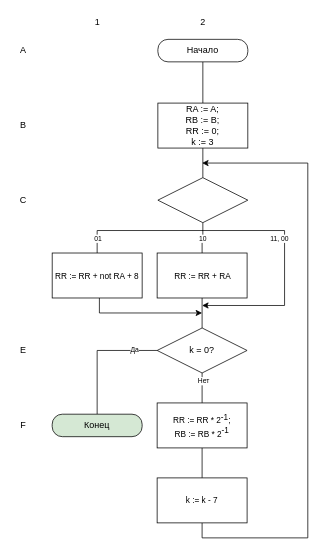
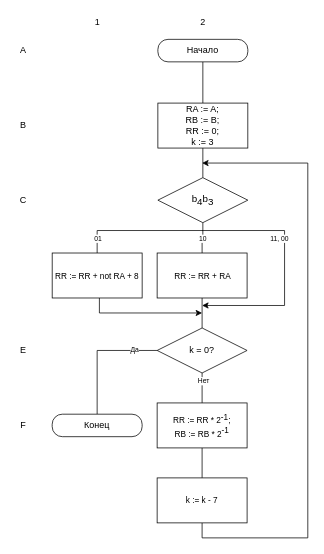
  <mxCell id="0" />
  <mxCell id="1" parent="0" />
  <mxCell id="2" style="edgeStyle=orthogonalEdgeStyle;rounded=0;orthogonalLoop=1;jettySize=auto;html=1;exitX=0;exitY=0.5;exitDx=0;exitDy=0;entryX=0.5;entryY=0;entryDx=0;entryDy=0;fontSize=9;endArrow=none;endFill=0;" parent="1" source="6" target="24" edge="1"><mxGeometry relative="1" as="geometry" /></mxCell>
  <mxCell id="3" value="Да" style="text;html=1;align=center;verticalAlign=middle;resizable=0;points=[];;labelBackgroundColor=#ffffff;fontSize=9;" parent="2" vertex="1" connectable="0"><mxGeometry x="-0.408" y="-1" relative="1" as="geometry"><mxPoint x="18.5" y="0.5" as="offset" /></mxGeometry></mxCell>
  <mxCell id="4" style="edgeStyle=orthogonalEdgeStyle;rounded=0;orthogonalLoop=1;jettySize=auto;html=1;exitX=0.5;exitY=1;exitDx=0;exitDy=0;entryX=0.5;entryY=0;entryDx=0;entryDy=0;fontSize=9;endArrow=none;endFill=0;" parent="1" source="6" target="23" edge="1"><mxGeometry relative="1" as="geometry"><Array as="points"><mxPoint x="269" y="497" /><mxPoint x="269" y="497" /></Array></mxGeometry></mxCell>
  <mxCell id="5" value="Нет" style="text;html=1;align=center;verticalAlign=middle;resizable=0;points=[];;labelBackgroundColor=#ffffff;fontSize=9;" parent="4" vertex="1" connectable="0"><mxGeometry x="-0.408" y="-1" relative="1" as="geometry"><mxPoint x="2" y="-2" as="offset" /></mxGeometry></mxCell>
  <mxCell id="6" value="" style="rhombus;whiteSpace=wrap;html=1;" parent="1" vertex="1"><mxGeometry x="209" y="437" width="120" height="60" as="geometry" /></mxCell>
  <mxCell id="7" style="edgeStyle=orthogonalEdgeStyle;rounded=0;orthogonalLoop=1;jettySize=auto;html=1;exitX=0.5;exitY=1;exitDx=0;exitDy=0;entryX=0.5;entryY=0;entryDx=0;entryDy=0;fontSize=9;endArrow=none;endFill=0;" parent="1" source="8" target="10" edge="1"><mxGeometry relative="1" as="geometry" /></mxCell>
  <mxCell id="8" value="Начало" style="rounded=1;whiteSpace=wrap;html=1;imageHeight=24;arcSize=45;" parent="1" vertex="1"><mxGeometry x="210" y="52" width="120" height="30" as="geometry" /></mxCell>
  <mxCell id="9" style="edgeStyle=orthogonalEdgeStyle;rounded=0;orthogonalLoop=1;jettySize=auto;html=1;exitX=0.5;exitY=1;exitDx=0;exitDy=0;fontSize=9;entryX=0.5;entryY=0;entryDx=0;entryDy=0;endArrow=none;endFill=0;" parent="1" source="10" target="17" edge="1"><mxGeometry relative="1" as="geometry"><mxPoint x="270" y="217" as="targetPoint" /></mxGeometry></mxCell>
  <mxCell id="10" value="" style="rounded=0;whiteSpace=wrap;html=1;" parent="1" vertex="1"><mxGeometry x="210" y="137" width="120" height="60" as="geometry" /></mxCell>
  <mxCell id="11" style="edgeStyle=orthogonalEdgeStyle;rounded=0;orthogonalLoop=1;jettySize=auto;html=1;entryX=0.5;entryY=0;entryDx=0;entryDy=0;fontSize=9;endArrow=none;endFill=0;" parent="1" target="19" edge="1"><mxGeometry relative="1" as="geometry"><mxPoint x="270" y="307" as="sourcePoint" /><Array as="points"><mxPoint x="129" y="307" /></Array></mxGeometry></mxCell>
  <mxCell id="12" value="01" style="text;html=1;align=center;verticalAlign=middle;resizable=0;points=[];;labelBackgroundColor=#ffffff;fontSize=9;" parent="11" vertex="1" connectable="0"><mxGeometry x="-0.253" relative="1" as="geometry"><mxPoint x="-77" y="10" as="offset" /></mxGeometry></mxCell>
  <mxCell id="13" style="edgeStyle=orthogonalEdgeStyle;rounded=0;orthogonalLoop=1;jettySize=auto;html=1;exitX=0.5;exitY=1;exitDx=0;exitDy=0;entryX=0.5;entryY=0;entryDx=0;entryDy=0;fontSize=9;endArrow=none;endFill=0;" parent="1" source="17" target="21" edge="1"><mxGeometry relative="1" as="geometry" /></mxCell>
  <mxCell id="14" value="10" style="text;html=1;align=center;verticalAlign=middle;resizable=0;points=[];;labelBackgroundColor=#ffffff;fontSize=9;" parent="13" vertex="1" connectable="0"><mxGeometry x="0.08" y="1" relative="1" as="geometry"><mxPoint x="-1" as="offset" /></mxGeometry></mxCell>
  <mxCell id="15" style="edgeStyle=orthogonalEdgeStyle;rounded=0;orthogonalLoop=1;jettySize=auto;html=1;fontSize=9;" parent="1" edge="1"><mxGeometry relative="1" as="geometry"><Array as="points"><mxPoint x="379" y="307" /><mxPoint x="379" y="407" /></Array><mxPoint x="269" y="307" as="sourcePoint" /><mxPoint x="269" y="407" as="targetPoint" /></mxGeometry></mxCell>
  <mxCell id="16" value="11, 00" style="text;html=1;align=center;verticalAlign=middle;resizable=0;points=[];;labelBackgroundColor=#ffffff;fontSize=9;" parent="15" vertex="1" connectable="0"><mxGeometry x="-0.404" y="-45" relative="1" as="geometry"><mxPoint x="7" y="-35" as="offset" /></mxGeometry></mxCell>
  <mxCell id="17" value="" style="rhombus;whiteSpace=wrap;html=1;" parent="1" vertex="1"><mxGeometry x="210" y="236.5" width="120" height="60" as="geometry" /></mxCell>
  <mxCell id="18" style="edgeStyle=orthogonalEdgeStyle;rounded=0;orthogonalLoop=1;jettySize=auto;html=1;fontSize=9;endArrow=classic;endFill=1;" parent="1" source="19" edge="1"><mxGeometry relative="1" as="geometry"><Array as="points"><mxPoint x="132" y="417" /><mxPoint x="269" y="417" /></Array><mxPoint x="269" y="417" as="targetPoint" /></mxGeometry></mxCell>
  <mxCell id="19" value="" style="rounded=0;whiteSpace=wrap;html=1;" parent="1" vertex="1"><mxGeometry x="69" y="337" width="120" height="60" as="geometry" /></mxCell>
  <mxCell id="20" style="edgeStyle=orthogonalEdgeStyle;rounded=0;orthogonalLoop=1;jettySize=auto;html=1;fontSize=9;endArrow=none;endFill=0;" parent="1" source="21" target="6" edge="1"><mxGeometry relative="1" as="geometry"><mxPoint x="269" y="417" as="targetPoint" /></mxGeometry></mxCell>
  <mxCell id="21" value="" style="rounded=0;whiteSpace=wrap;html=1;" parent="1" vertex="1"><mxGeometry x="209" y="337" width="120" height="60" as="geometry" /></mxCell>
  <mxCell id="22" style="edgeStyle=orthogonalEdgeStyle;rounded=0;orthogonalLoop=1;jettySize=auto;html=1;exitX=0.5;exitY=1;exitDx=0;exitDy=0;entryX=0.5;entryY=0;entryDx=0;entryDy=0;fontSize=11;endArrow=none;endFill=0;" parent="1" source="23" target="32" edge="1"><mxGeometry relative="1" as="geometry" /></mxCell>
  <mxCell id="23" value="" style="rounded=0;whiteSpace=wrap;html=1;" parent="1" vertex="1"><mxGeometry x="209" y="537" width="120" height="60" as="geometry" /></mxCell>
- <mxCell id="24" value="Конец" style="rounded=1;whiteSpace=wrap;html=1;arcSize=45;fillColor=#d5e8d4;" parent="1" vertex="1"><mxGeometry x="69" y="552" width="120" height="30" as="geometry" /></mxCell>
+ <mxCell id="24" value="Конец" style="rounded=1;whiteSpace=wrap;html=1;arcSize=45;" parent="1" vertex="1"><mxGeometry x="69" y="552" width="120" height="30" as="geometry" /></mxCell>
  <mxCell id="25" value="RA := A;&lt;br&gt;RB := B;&lt;br&gt;RR := 0;&lt;br&gt;k := 3" style="text;html=1;strokeColor=none;fillColor=none;align=center;verticalAlign=middle;whiteSpace=wrap;rounded=0;" parent="1" vertex="1"><mxGeometry x="210" y="143" width="120" height="48" as="geometry" /></mxCell>
+ <mxCell id="26" value="b&lt;sub style=&quot;font-size: 13px;&quot;&gt;4&lt;/sub&gt;b&lt;span style=&quot;font-size: 13px;&quot;&gt;&lt;sub style=&quot;font-size: 13px;&quot;&gt;3&lt;/sub&gt;&lt;/span&gt;" style="text;html=1;strokeColor=none;fillColor=none;align=center;verticalAlign=middle;whiteSpace=wrap;rounded=0;fontSize=13;" parent="1" vertex="1"><mxGeometry x="250" y="256.5" width="40" height="20" as="geometry" /></mxCell>
  <mxCell id="27" value="k = 0?" style="text;html=1;strokeColor=none;fillColor=none;align=center;verticalAlign=middle;whiteSpace=wrap;rounded=0;" parent="1" vertex="1"><mxGeometry x="249" y="457" width="40" height="20" as="geometry" /></mxCell>
  <mxCell id="28" value="RR := RR + not RA + 8" style="text;html=1;strokeColor=none;fillColor=none;align=center;verticalAlign=middle;whiteSpace=wrap;rounded=0;fontSize=11;" parent="1" vertex="1"><mxGeometry x="69" y="345" width="120" height="45" as="geometry" /></mxCell>
  <mxCell id="29" value="RR := RR + RA" style="text;html=1;strokeColor=none;fillColor=none;align=center;verticalAlign=middle;whiteSpace=wrap;rounded=0;fontSize=11;" parent="1" vertex="1"><mxGeometry x="218" y="345" width="104" height="45" as="geometry" /></mxCell>
  <mxCell id="30" value="RR := RR * 2&lt;sup style=&quot;font-size: 11px&quot;&gt;-1&lt;/sup&gt;;&lt;sup style=&quot;font-size: 11px&quot;&gt;&lt;br style=&quot;font-size: 11px&quot;&gt;&lt;/sup&gt;RB := RB * 2&lt;sup style=&quot;font-size: 11px&quot;&gt;-1&lt;/sup&gt;" style="text;html=1;strokeColor=none;fillColor=none;align=center;verticalAlign=middle;whiteSpace=wrap;rounded=0;fontSize=11;" parent="1" vertex="1"><mxGeometry x="209" y="544.5" width="120" height="45" as="geometry" /></mxCell>
  <mxCell id="31" style="edgeStyle=orthogonalEdgeStyle;rounded=0;orthogonalLoop=1;jettySize=auto;html=1;exitX=0.5;exitY=1;exitDx=0;exitDy=0;fontSize=11;" parent="1" source="32" edge="1"><mxGeometry relative="1" as="geometry"><mxPoint x="269" y="217" as="targetPoint" /><Array as="points"><mxPoint x="269" y="717" /><mxPoint x="410" y="717" /><mxPoint x="410" y="217" /><mxPoint x="269" y="217" /></Array></mxGeometry></mxCell>
  <mxCell id="32" value="&lt;span style=&quot;font-size: 11px ; white-space: normal&quot;&gt;k := k - 7&lt;/span&gt;" style="rounded=0;whiteSpace=wrap;html=1;" parent="1" vertex="1"><mxGeometry x="209" y="637" width="120" height="60" as="geometry" /></mxCell>
  <mxCell id="33" value="A" style="text;html=1;align=center;verticalAlign=middle;resizable=0;points=[];autosize=1;" vertex="1" parent="1"><mxGeometry x="20" y="57" width="20" height="20" as="geometry" /></mxCell>
  <mxCell id="34" value="B" style="text;html=1;align=center;verticalAlign=middle;resizable=0;points=[];autosize=1;" vertex="1" parent="1"><mxGeometry x="20" y="157" width="20" height="20" as="geometry" /></mxCell>
  <mxCell id="35" value="C" style="text;html=1;align=center;verticalAlign=middle;resizable=0;points=[];autosize=1;" vertex="1" parent="1"><mxGeometry x="20" y="256.5" width="20" height="20" as="geometry" /></mxCell>
  <mxCell id="36" value="E" style="text;html=1;align=center;verticalAlign=middle;resizable=0;points=[];autosize=1;" vertex="1" parent="1"><mxGeometry x="20" y="457" width="20" height="20" as="geometry" /></mxCell>
  <mxCell id="37" value="F" style="text;html=1;align=center;verticalAlign=middle;resizable=0;points=[];autosize=1;" vertex="1" parent="1"><mxGeometry x="20" y="557" width="20" height="20" as="geometry" /></mxCell>
  <mxCell id="38" value="1" style="text;html=1;align=center;verticalAlign=middle;resizable=0;points=[];autosize=1;" vertex="1" parent="1"><mxGeometry x="119" y="20" width="20" height="20" as="geometry" /></mxCell>
  <mxCell id="39" value="2" style="text;html=1;align=center;verticalAlign=middle;resizable=0;points=[];autosize=1;" vertex="1" parent="1"><mxGeometry x="260" y="20" width="20" height="20" as="geometry" /></mxCell>
